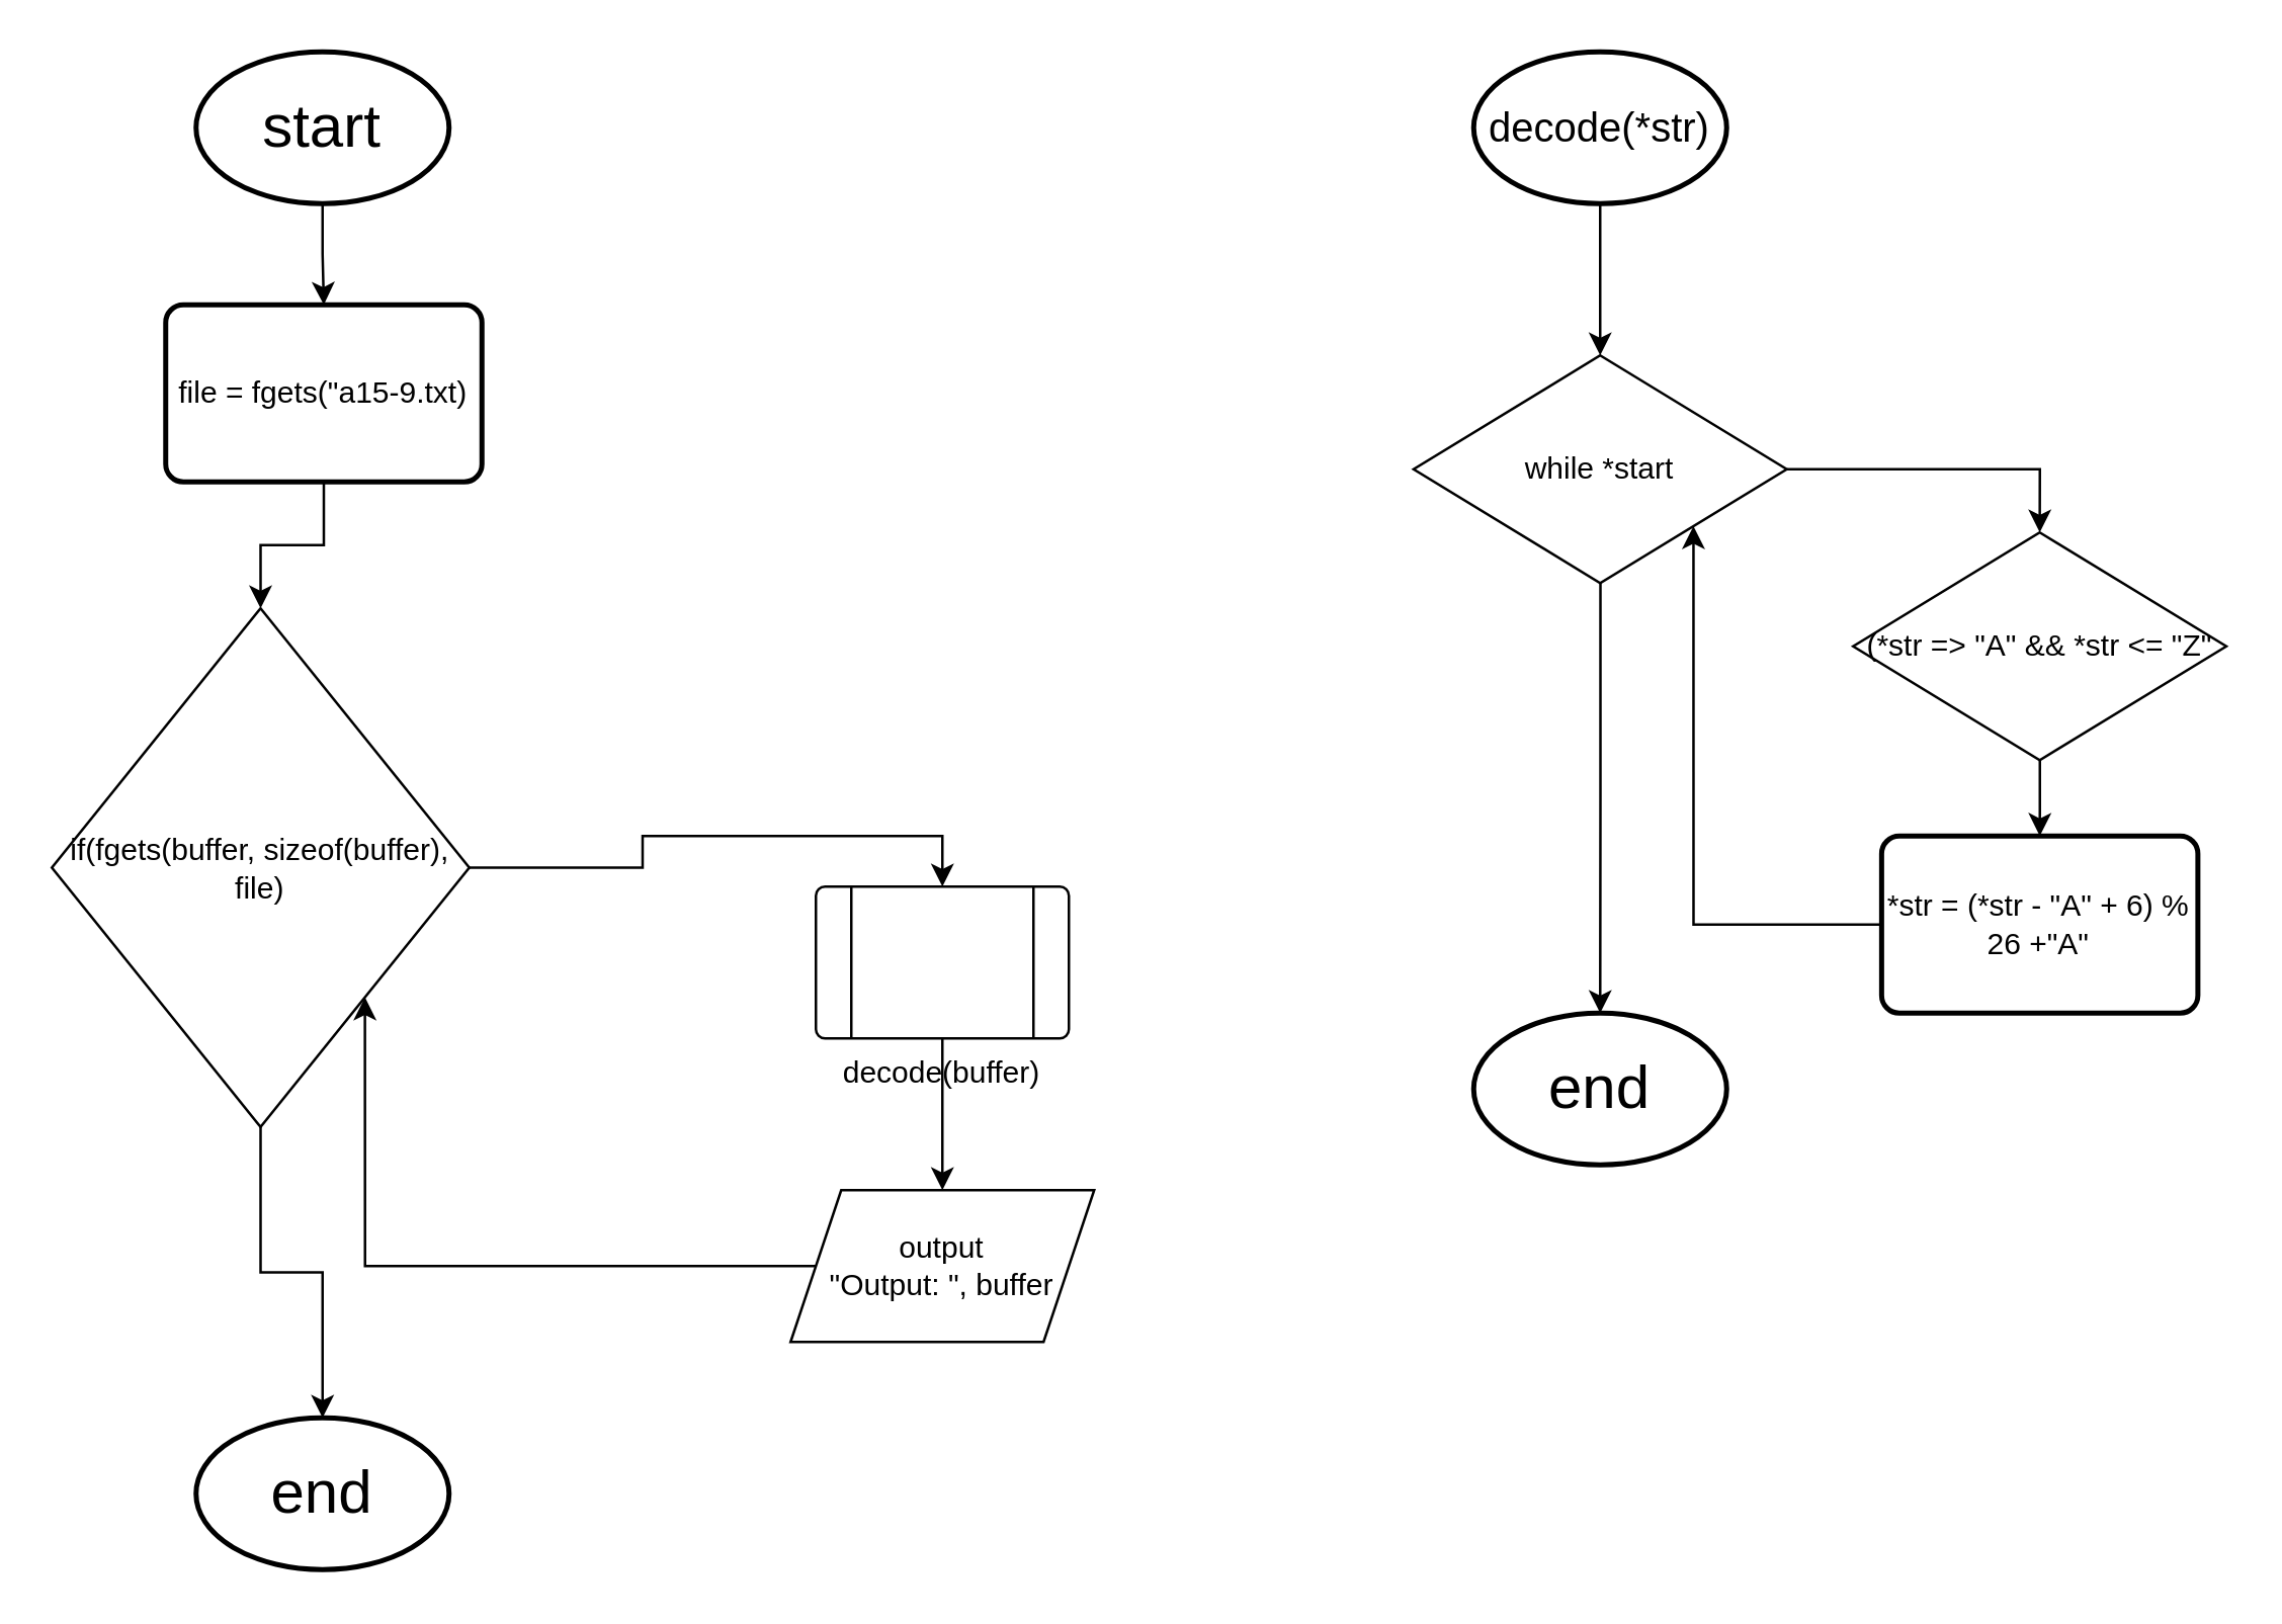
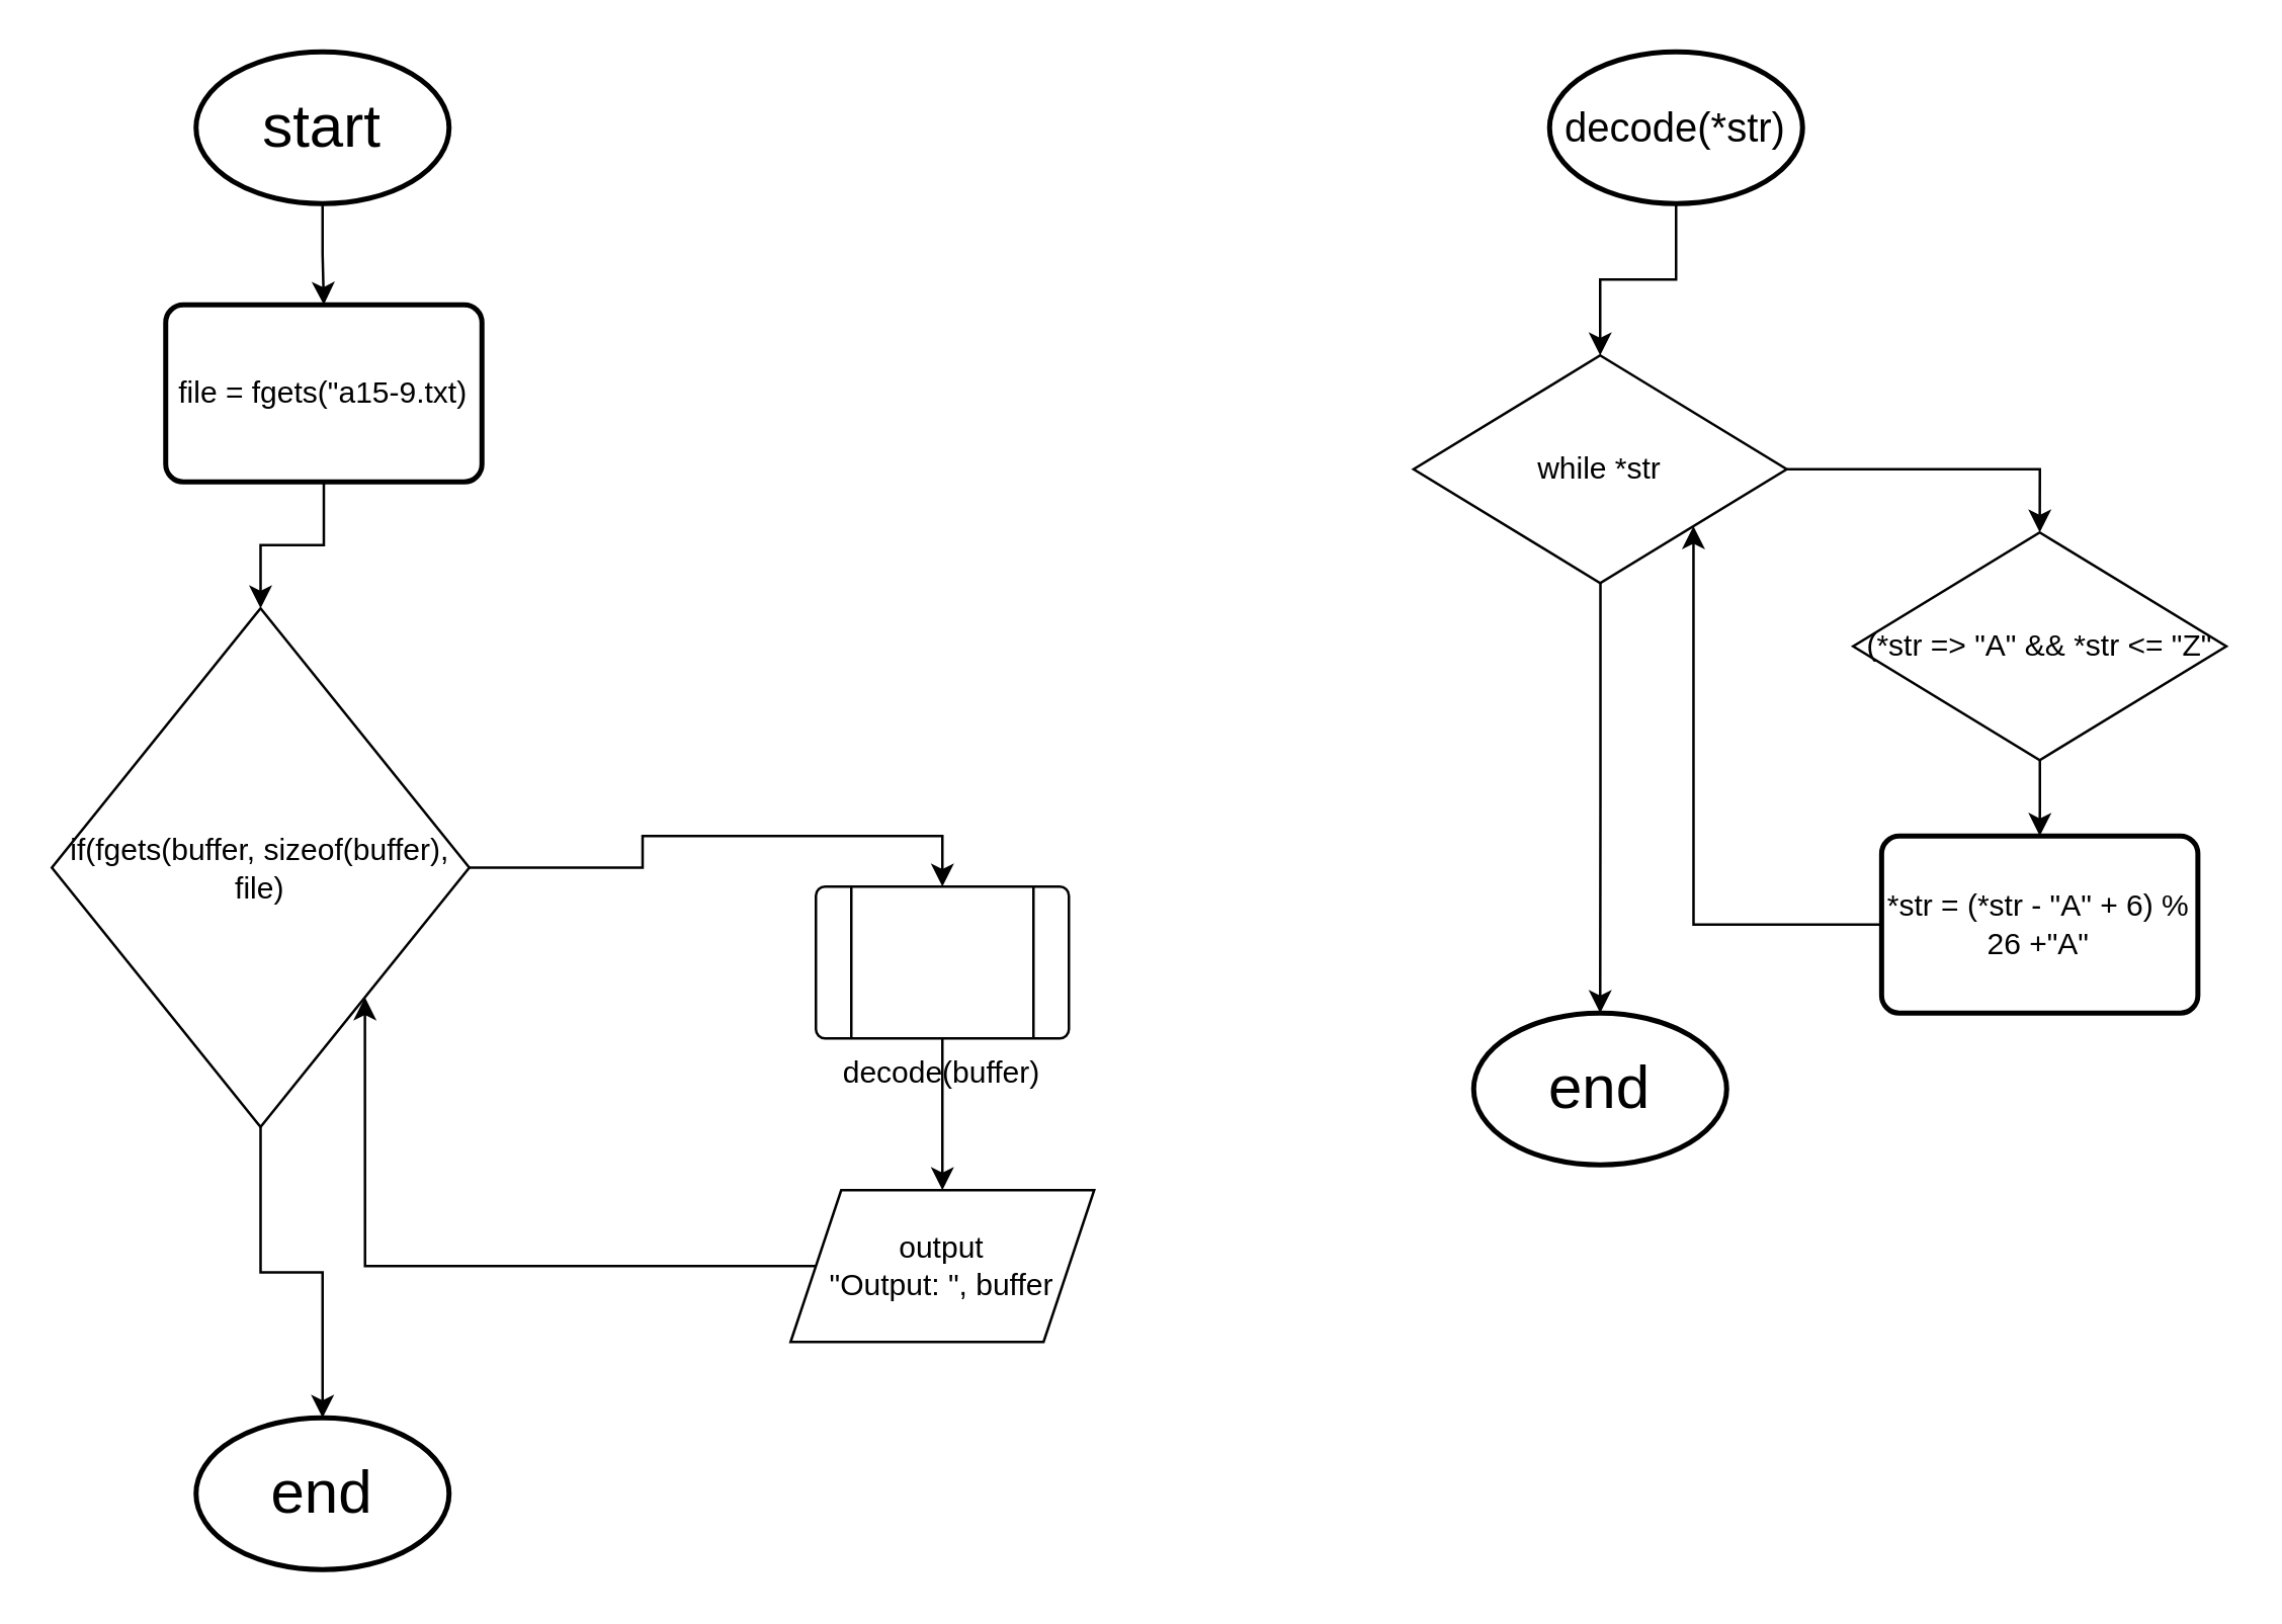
  <mxCell id="0" />
  <mxCell id="1" parent="0" />
  <mxCell id="2" style="edgeStyle=orthogonalEdgeStyle;rounded=0;orthogonalLoop=1;jettySize=auto;html=1;entryX=0.5;entryY=0;entryDx=0;entryDy=0;" edge="1" parent="1" source="3" target="6"><mxGeometry relative="1" as="geometry" /></mxCell>
  <mxCell id="3" value="&lt;font style=&quot;font-size: 24px;&quot;&gt;start&lt;/font&gt;" style="strokeWidth=2;html=1;shape=mxgraph.flowchart.start_1;whiteSpace=wrap;" vertex="1" parent="1"><mxGeometry x="77" y="20" width="100" height="60" as="geometry" /></mxCell>
  <mxCell id="4" value="&lt;font style=&quot;font-size: 24px;&quot;&gt;end&lt;/font&gt;" style="strokeWidth=2;html=1;shape=mxgraph.flowchart.start_1;whiteSpace=wrap;" vertex="1" parent="1"><mxGeometry x="77" y="560" width="100" height="60" as="geometry" /></mxCell>
  <mxCell id="5" style="edgeStyle=orthogonalEdgeStyle;rounded=0;orthogonalLoop=1;jettySize=auto;html=1;entryX=0.5;entryY=0;entryDx=0;entryDy=0;" edge="1" parent="1" source="6" target="8"><mxGeometry relative="1" as="geometry" /></mxCell>
  <mxCell id="6" value="file = fgets(&quot;a15-9.txt)" style="rounded=1;whiteSpace=wrap;html=1;absoluteArcSize=1;arcSize=14;strokeWidth=2;" vertex="1" parent="1"><mxGeometry x="65" y="120" width="125" height="70" as="geometry" /></mxCell>
  <mxCell id="7" style="edgeStyle=orthogonalEdgeStyle;rounded=0;orthogonalLoop=1;jettySize=auto;html=1;entryX=0.5;entryY=0;entryDx=0;entryDy=0;" edge="1" parent="1" source="8" target="10"><mxGeometry relative="1" as="geometry" /></mxCell>
  <mxCell id="8" value="if(fgets(buffer, sizeof(buffer), file)" style="rhombus;whiteSpace=wrap;html=1;" vertex="1" parent="1"><mxGeometry x="20" y="240" width="165" height="205" as="geometry" /></mxCell>
  <mxCell id="9" style="edgeStyle=orthogonalEdgeStyle;rounded=0;orthogonalLoop=1;jettySize=auto;html=1;entryX=0.5;entryY=0;entryDx=0;entryDy=0;" edge="1" parent="1" source="10" target="12"><mxGeometry relative="1" as="geometry" /></mxCell>
  <mxCell id="10" value="decode(buffer)" style="verticalLabelPosition=bottom;verticalAlign=top;html=1;shape=process;whiteSpace=wrap;rounded=1;size=0.14;arcSize=6;" vertex="1" parent="1"><mxGeometry x="322" y="350" width="100" height="60" as="geometry" /></mxCell>
  <mxCell id="11" style="edgeStyle=orthogonalEdgeStyle;rounded=0;orthogonalLoop=1;jettySize=auto;html=1;entryX=1;entryY=1;entryDx=0;entryDy=0;" edge="1" parent="1" source="12" target="8"><mxGeometry relative="1" as="geometry" /></mxCell>
  <mxCell id="12" value="output&lt;div&gt;&quot;Output: &quot;, buffer&lt;/div&gt;" style="shape=parallelogram;perimeter=parallelogramPerimeter;whiteSpace=wrap;html=1;fixedSize=1;" vertex="1" parent="1"><mxGeometry x="312" y="470" width="120" height="60" as="geometry" /></mxCell>
  <mxCell id="13" style="edgeStyle=orthogonalEdgeStyle;rounded=0;orthogonalLoop=1;jettySize=auto;html=1;entryX=0.5;entryY=0;entryDx=0;entryDy=0;entryPerimeter=0;" edge="1" parent="1" source="8" target="4"><mxGeometry relative="1" as="geometry" /></mxCell>
  <mxCell id="14" style="edgeStyle=orthogonalEdgeStyle;rounded=0;orthogonalLoop=1;jettySize=auto;html=1;entryX=0.5;entryY=0;entryDx=0;entryDy=0;" edge="1" parent="1" source="15" target="17"><mxGeometry relative="1" as="geometry" /></mxCell>
- <mxCell id="15" value="&lt;font style=&quot;font-size: 16px;&quot;&gt;decode(*str)&lt;/font&gt;" style="strokeWidth=2;html=1;shape=mxgraph.flowchart.start_1;whiteSpace=wrap;" vertex="1" parent="1"><mxGeometry x="582" y="20" width="100" height="60" as="geometry" /></mxCell>
+ <mxCell id="15" value="&lt;font style=&quot;font-size: 16px;&quot;&gt;decode(*str)&lt;/font&gt;" style="strokeWidth=2;html=1;shape=mxgraph.flowchart.start_1;whiteSpace=wrap;" vertex="1" parent="1"><mxGeometry x="612" y="20" width="100" height="60" as="geometry" /></mxCell>
  <mxCell id="16" style="edgeStyle=orthogonalEdgeStyle;rounded=0;orthogonalLoop=1;jettySize=auto;html=1;entryX=0.5;entryY=0;entryDx=0;entryDy=0;" edge="1" parent="1" source="17" target="19"><mxGeometry relative="1" as="geometry" /></mxCell>
- <mxCell id="17" value="while *start" style="rhombus;whiteSpace=wrap;html=1;" vertex="1" parent="1"><mxGeometry x="558.25" y="140" width="147.5" height="90" as="geometry" /></mxCell>
+ <mxCell id="17" value="while *str" style="rhombus;whiteSpace=wrap;html=1;" vertex="1" parent="1"><mxGeometry x="558.25" y="140" width="147.5" height="90" as="geometry" /></mxCell>
  <mxCell id="18" style="edgeStyle=orthogonalEdgeStyle;rounded=0;orthogonalLoop=1;jettySize=auto;html=1;entryX=0.5;entryY=0;entryDx=0;entryDy=0;" edge="1" parent="1" source="19" target="21"><mxGeometry relative="1" as="geometry" /></mxCell>
  <mxCell id="19" value="(*str =&amp;gt; &quot;A&quot; &amp;amp;&amp;amp; *str &amp;lt;= &quot;Z&quot;" style="rhombus;whiteSpace=wrap;html=1;" vertex="1" parent="1"><mxGeometry x="732" y="210" width="147.5" height="90" as="geometry" /></mxCell>
  <mxCell id="20" style="edgeStyle=orthogonalEdgeStyle;rounded=0;orthogonalLoop=1;jettySize=auto;html=1;entryX=1;entryY=1;entryDx=0;entryDy=0;" edge="1" parent="1" source="21" target="17"><mxGeometry relative="1" as="geometry" /></mxCell>
  <mxCell id="21" value="*str = (*str - &quot;A&quot; + 6) % 26 +&quot;A&quot;" style="rounded=1;whiteSpace=wrap;html=1;absoluteArcSize=1;arcSize=14;strokeWidth=2;" vertex="1" parent="1"><mxGeometry x="743.25" y="330" width="125" height="70" as="geometry" /></mxCell>
  <mxCell id="22" value="&lt;font style=&quot;font-size: 24px;&quot;&gt;end&lt;/font&gt;" style="strokeWidth=2;html=1;shape=mxgraph.flowchart.start_1;whiteSpace=wrap;" vertex="1" parent="1"><mxGeometry x="582" y="400" width="100" height="60" as="geometry" /></mxCell>
  <mxCell id="23" style="edgeStyle=orthogonalEdgeStyle;rounded=0;orthogonalLoop=1;jettySize=auto;html=1;entryX=0.5;entryY=0;entryDx=0;entryDy=0;entryPerimeter=0;" edge="1" parent="1" source="17" target="22"><mxGeometry relative="1" as="geometry" /></mxCell>
